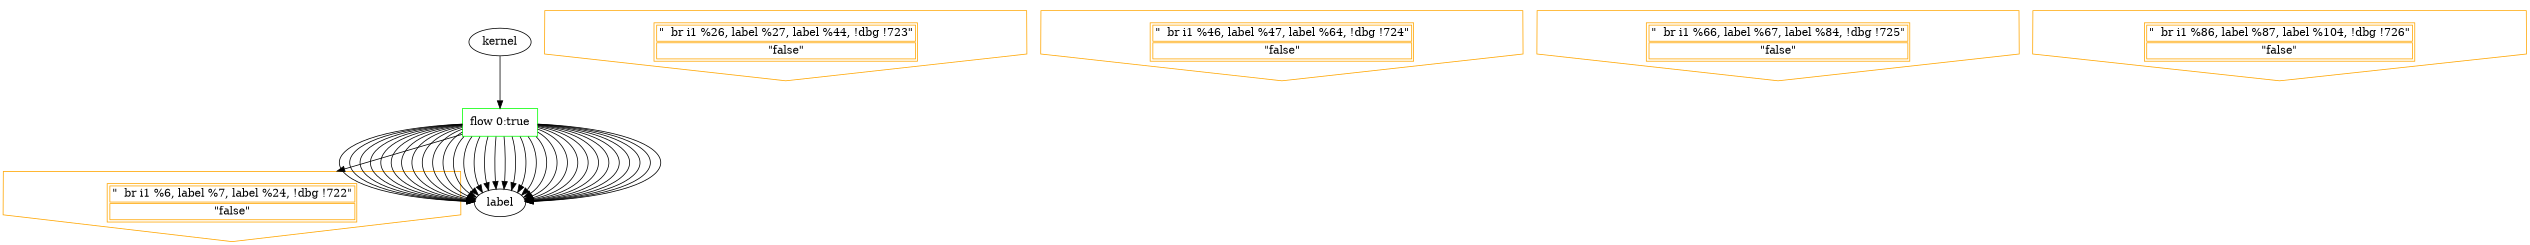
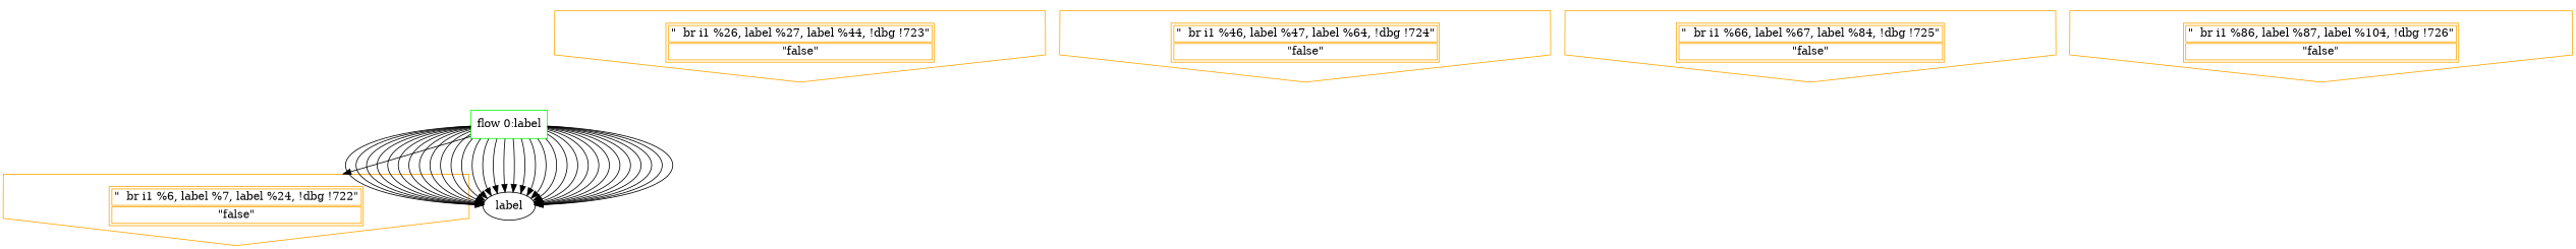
  digraph {
    node [color=orange shape=invhouse]
-   n1 [color=green label="flow 0:true" shape=rectangle]
+   n1 [color=green label="flow 0:label" shape=rectangle]
    n2 [label=<<table><tr><td>"  br i1 %6, label %7, label %24, !dbg !722"</td></tr><tr><td>"false"</td></tr></table>>]
    n3 [label=label color="" shape=""]
-   kernel [color="" shape=""]
    n5 [label=<<table><tr><td>"  br i1 %26, label %27, label %44, !dbg !723"</td></tr><tr><td>"false"</td></tr></table>>]
    n6 [label=<<table><tr><td>"  br i1 %46, label %47, label %64, !dbg !724"</td></tr><tr><td>"false"</td></tr></table>>]
    n7 [label=<<table><tr><td>"  br i1 %66, label %67, label %84, !dbg !725"</td></tr><tr><td>"false"</td></tr></table>>]
    n8 [label=<<table><tr><td>"  br i1 %86, label %87, label %104, !dbg !726"</td></tr><tr><td>"false"</td></tr></table>>]
    n1 -> n2
    n1 -> n3
    n1 -> n3
    n1 -> n3
    n1 -> n3
    n1 -> n3
    n1 -> n3
    n1 -> n3
    n1 -> n3
    n1 -> n3
    n1 -> n3
    n1 -> n3
    n1 -> n3
    n1 -> n3
    n1 -> n3
    n1 -> n3
    n1 -> n3
    n1 -> n3
    n1 -> n3
    n1 -> n3
    n1 -> n3
    n1 -> n3
    n1 -> n3
    n1 -> n3
    n1 -> n3
    n1 -> n3
    n1 -> n3
    n1 -> n3
    n1 -> n3
    n1 -> n3
    n1 -> n3
    n1 -> n3
    n1 -> n3
-   kernel -> n1
  }
